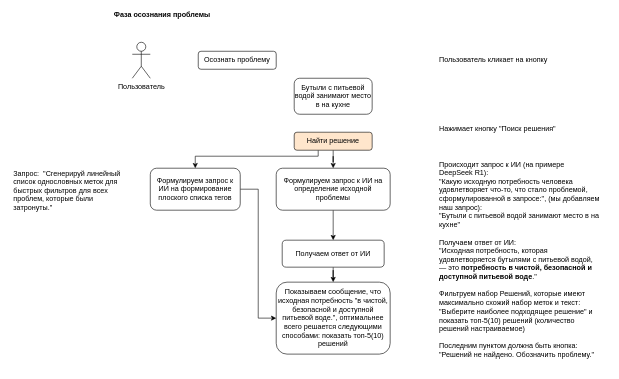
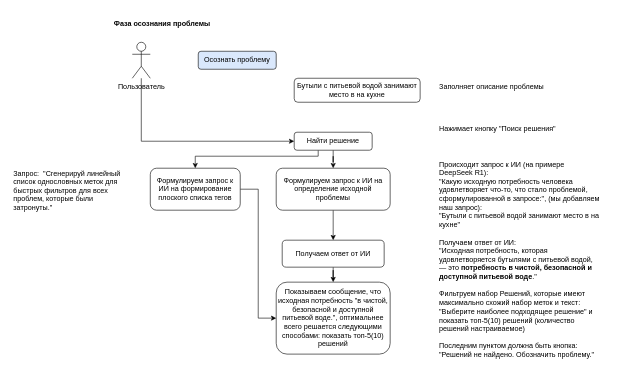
  <mxCell id="0" />
  <mxCell id="1" parent="0" />
- <mxCell id="2" value="&lt;div&gt;Осознать проблему&lt;/div&gt;" style="rounded=1;whiteSpace=wrap;html=1;" parent="1" vertex="1"><mxGeometry x="330" y="85" width="130" height="30" as="geometry" /></mxCell>
- <mxCell id="3" value="&lt;div&gt;Фаза осознания проблемы&lt;/div&gt;" style="text;html=1;align=center;verticalAlign=middle;whiteSpace=wrap;rounded=0;fontStyle=1" vertex="1" parent="1"><mxGeometry x="170" y="5" width="200" height="40" as="geometry" /></mxCell>
- <mxCell id="4" value="Бутыли с питьевой водой занимают место в на кухне" style="rounded=1;whiteSpace=wrap;html=1;" vertex="1" parent="1"><mxGeometry x="490" y="130" width="130" height="60" as="geometry" /></mxCell>
- <mxCell id="5" value="Пользователь кликает на кнопку" style="text;html=1;align=left;verticalAlign=middle;whiteSpace=wrap;rounded=0;" vertex="1" parent="1"><mxGeometry x="730" y="85" width="280" height="30" as="geometry" /></mxCell>
+ <mxCell id="2" value="&lt;div&gt;Осознать проблему&lt;/div&gt;" style="rounded=1;whiteSpace=wrap;html=1;fillColor=#dae8fc;" parent="1" vertex="1"><mxGeometry x="330" y="85" width="130" height="30" as="geometry" /></mxCell>
+ <mxCell id="3" value="&lt;div&gt;Фаза осознания проблемы&lt;/div&gt;" style="text;html=1;align=center;verticalAlign=middle;whiteSpace=wrap;rounded=0;fontStyle=1" vertex="1" parent="1"><mxGeometry width="200" height="40" as="geometry" x="170" y="20" /></mxCell>
+ <mxCell id="4" value="Бутыли с питьевой водой занимают место в на кухне" style="rounded=1;whiteSpace=wrap;html=1;" vertex="1" parent="1"><mxGeometry x="490" y="130" width="210" height="40" as="geometry" /></mxCell>
+ <mxCell id="6" style="edgeStyle=orthogonalEdgeStyle;rounded=0;orthogonalLoop=1;jettySize=auto;html=1;entryX=0;entryY=0.5;entryDx=0;entryDy=0;" edge="1" parent="1" source="7" target="14"><mxGeometry relative="1" as="geometry"><Array as="points"><mxPoint x="235" y="235" /></Array></mxGeometry></mxCell>
  <mxCell id="7" value="&lt;div&gt;Пользователь&lt;/div&gt;" style="shape=umlActor;verticalLabelPosition=bottom;verticalAlign=top;html=1;outlineConnect=0;" vertex="1" parent="1"><mxGeometry x="220" y="70" width="30" height="60" as="geometry" /></mxCell>
+ <mxCell id="8" value="Заполняет описание проблемы" style="text;html=1;align=left;verticalAlign=middle;whiteSpace=wrap;rounded=0;" vertex="1" parent="1"><mxGeometry x="730" y="130" width="280" height="30" as="geometry" /></mxCell>
  <mxCell id="9" value="Нажимает кнопку &quot;Поиск решения&quot;" style="text;html=1;align=left;verticalAlign=middle;whiteSpace=wrap;rounded=0;" vertex="1" parent="1"><mxGeometry x="730" y="200" width="280" height="30" as="geometry" /></mxCell>
  <mxCell id="10" style="edgeStyle=orthogonalEdgeStyle;rounded=0;orthogonalLoop=1;jettySize=auto;html=1;entryX=0.5;entryY=0;entryDx=0;entryDy=0;" edge="1" parent="1" source="11" target="17"><mxGeometry relative="1" as="geometry" /></mxCell>
  <mxCell id="11" value="Формулируем запрос к ИИ на определение исходной проблемы" style="rounded=1;whiteSpace=wrap;html=1;" vertex="1" parent="1"><mxGeometry x="460" y="280" width="190" height="70" as="geometry" /></mxCell>
  <mxCell id="12" style="edgeStyle=orthogonalEdgeStyle;rounded=0;orthogonalLoop=1;jettySize=auto;html=1;entryX=0.5;entryY=0;entryDx=0;entryDy=0;" edge="1" parent="1" source="14" target="11"><mxGeometry relative="1" as="geometry" /></mxCell>
  <mxCell id="13" style="edgeStyle=orthogonalEdgeStyle;rounded=0;orthogonalLoop=1;jettySize=auto;html=1;entryX=0.5;entryY=0;entryDx=0;entryDy=0;" edge="1" parent="1" source="14" target="20"><mxGeometry relative="1" as="geometry"><Array as="points"><mxPoint x="530" y="260" /><mxPoint x="325" y="260" /></Array></mxGeometry></mxCell>
- <mxCell id="14" value="Найти решение" style="rounded=1;whiteSpace=wrap;html=1;fillColor=#ffe6cc;" vertex="1" parent="1"><mxGeometry x="490" y="220" width="130" height="30" as="geometry" /></mxCell>
+ <mxCell id="14" value="Найти решение" style="rounded=1;whiteSpace=wrap;html=1;" vertex="1" parent="1"><mxGeometry x="490" y="220" width="130" height="30" as="geometry" /></mxCell>
  <mxCell id="15" value="&lt;div&gt;Происходит запрос к ИИ (на примере DeepSeek R1):&lt;/div&gt;&lt;div&gt;&quot;Какую исходную потребность человека удовлетворяет что-то, что стало проблемой, сформулированной в запросе:&quot;, (мы добавляем наш запрос):&lt;br&gt;&quot;Бутыли с питьевой водой занимают место в на кухне&quot;&lt;br&gt;&lt;/div&gt;" style="text;html=1;align=left;verticalAlign=top;whiteSpace=wrap;rounded=0;" vertex="1" parent="1"><mxGeometry x="730" y="260" width="270" height="120" as="geometry" /></mxCell>
  <mxCell id="16" style="edgeStyle=orthogonalEdgeStyle;rounded=0;orthogonalLoop=1;jettySize=auto;html=1;entryX=0.5;entryY=0;entryDx=0;entryDy=0;" edge="1" parent="1" source="17" target="22"><mxGeometry relative="1" as="geometry" /></mxCell>
  <mxCell id="17" value="Получаем ответ от ИИ" style="rounded=1;whiteSpace=wrap;html=1;" vertex="1" parent="1"><mxGeometry x="470" y="400" width="170" height="45" as="geometry" /></mxCell>
  <mxCell id="18" value="&lt;div&gt;Получаем ответ от ИИ:&lt;/div&gt;&lt;div&gt;&quot;Исходная потребность, которая удовлетворяется бутылями с питьевой водой, — это &lt;strong&gt;потребность в чистой, безопасной и доступной питьевой воде&lt;/strong&gt;.&quot;&lt;/div&gt;&lt;div&gt;&lt;br&gt;&lt;/div&gt;&lt;div&gt;Фильтруем набор Решений, которые имеют максимально схожий набор меток и текст:&lt;/div&gt;&lt;div&gt;&quot;Выберите наиболее подходящее решение&quot; и показать топ-5(10) решений (количество решений настраиваемое)&lt;/div&gt;&lt;div&gt;&lt;br&gt;&lt;/div&gt;&lt;div&gt;Последним пунктом должна быть кнопка:&lt;br&gt;&quot;Решений не найдено. Обозначить проблему.&quot;&lt;br&gt;&lt;/div&gt;" style="text;html=1;align=left;verticalAlign=top;whiteSpace=wrap;rounded=0;" vertex="1" parent="1"><mxGeometry x="730" y="390" width="270" height="220" as="geometry" /></mxCell>
  <mxCell id="19" style="edgeStyle=orthogonalEdgeStyle;rounded=0;orthogonalLoop=1;jettySize=auto;html=1;entryX=0;entryY=0.5;entryDx=0;entryDy=0;" edge="1" parent="1" source="20" target="22"><mxGeometry relative="1" as="geometry" /></mxCell>
  <mxCell id="20" value="Формулируем запрос к ИИ на формирование плоского списка тегов" style="rounded=1;whiteSpace=wrap;html=1;" vertex="1" parent="1"><mxGeometry x="250" y="280" width="150" height="70" as="geometry" /></mxCell>
  <mxCell id="21" value="&lt;div&gt;Запрос:&amp;nbsp; &quot;Сгенерируй линейный список однословных меток для быстрых фильтров для всех проблем, которые были затронуты.&quot;&lt;/div&gt;" style="text;whiteSpace=wrap;html=1;" vertex="1" parent="1"><mxGeometry x="20" y="275" width="190" height="80" as="geometry" /></mxCell>
  <mxCell id="22" value="Показываем сообщение, что исходная потребность &quot;в чистой, безопасной и доступной питьевой воде.&quot;, оптимальнее всего решается следующими способами: показать топ-5(10) решений" style="rounded=1;whiteSpace=wrap;html=1;" vertex="1" parent="1"><mxGeometry x="460" y="470" width="190" height="120" as="geometry" /></mxCell>
